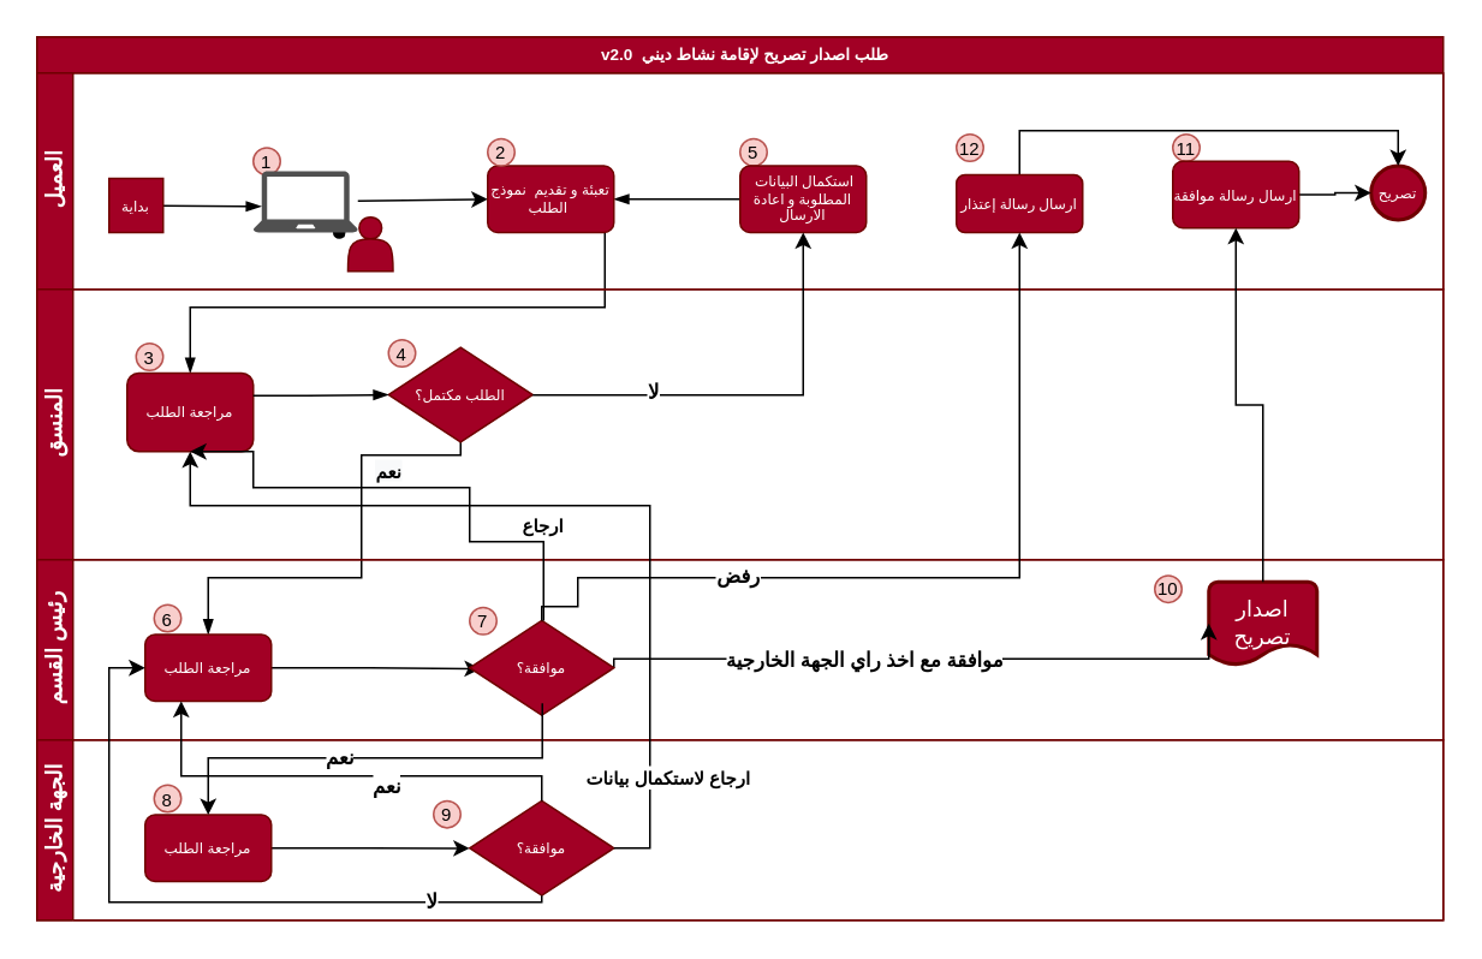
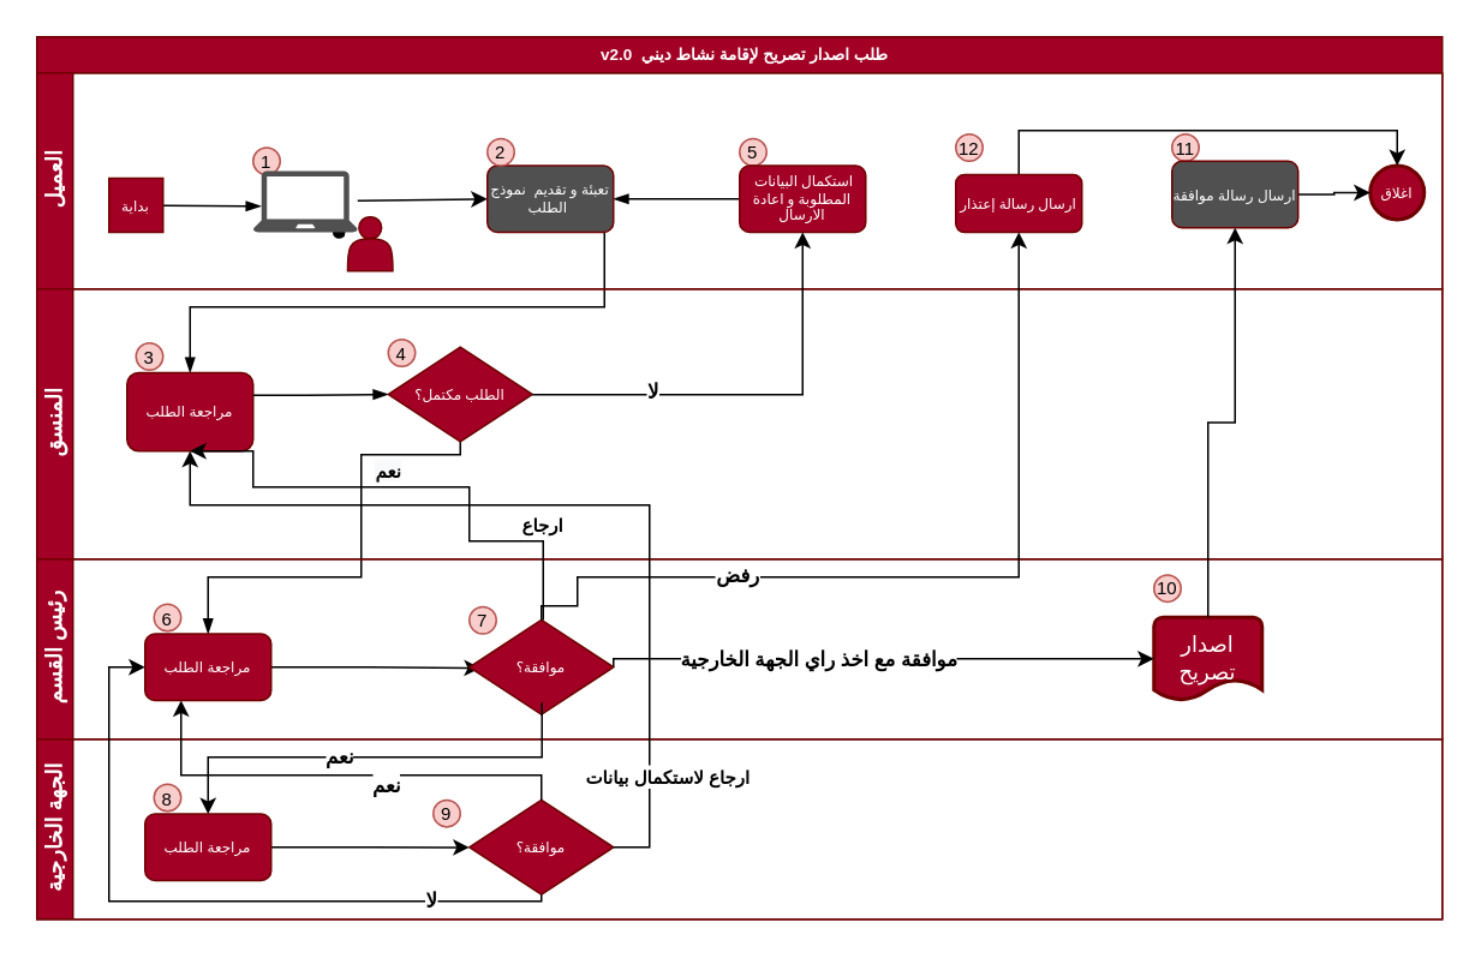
  <mxCell id="0" />
  <mxCell id="1" parent="0" />
  <mxCell id="2" style="swimlane;html=1;childLayout=stackLayout;horizontal=1;startSize=20;horizontalStack=0;rounded=0;shadow=0;labelBackgroundColor=none;strokeWidth=1;fontFamily=Verdana;fontSize=8;align=center;fillColor=#a20025;strokeColor=#6F0000;fontColor=#ffffff;" value="&lt;span lang=&quot;AR-SA&quot; dir=&quot;RTL&quot; style=&quot;line-height: 107% ; font-family: &amp;#34;dubai&amp;#34; , sans-serif&quot;&gt;&lt;font style=&quot;font-size: 9px&quot;&gt;&amp;nbsp;طلب اصدار تصريح لإقامة نشاط ديني&amp;nbsp; v2.0&amp;nbsp; &amp;nbsp;&lt;/font&gt;&lt;/span&gt;" parent="1" vertex="1"><mxGeometry width="780" height="490" as="geometry" y="20" x="20"><mxRectangle width="280" height="20" as="alternateBounds" y="80" x="170" /></mxGeometry></mxCell>
  <mxCell id="3" target="30" style="edgeStyle=orthogonalEdgeStyle;rounded=0;jumpStyle=none;orthogonalLoop=1;jettySize=auto;html=1;entryX=0.5;entryY=0;entryDx=0;entryDy=0;endArrow=blockThin;endFill=1;" parent="2" edge="1" source="20"><mxGeometry as="geometry" relative="1"><Array as="points"><mxPoint y="150" x="315" /><mxPoint y="150" x="85" /></Array></mxGeometry></mxCell>
  <mxCell id="4" target="38" style="edgeStyle=orthogonalEdgeStyle;rounded=0;jumpStyle=none;orthogonalLoop=1;jettySize=auto;html=1;entryX=0.5;entryY=0;entryDx=0;entryDy=0;endArrow=blockThin;endFill=1;exitX=0.5;exitY=1;exitDx=0;exitDy=0;exitPerimeter=0;" parent="2" edge="1" source="29"><mxGeometry as="geometry" relative="1"><Array as="points"><mxPoint y="232" x="235" /><mxPoint y="232" x="180" /><mxPoint y="300" x="180" /><mxPoint y="300" x="95" /></Array><mxPoint as="sourcePoint" y="220" x="372.5" /></mxGeometry></mxCell>
  <mxCell id="5" style="edgeLabel;html=1;align=center;verticalAlign=middle;resizable=0;points=[];" value="&lt;span style=&quot;font-family: &amp;#34;verdana&amp;#34; ; background-color: rgb(248 , 249 , 250)&quot;&gt;&lt;b&gt;&lt;font style=&quot;font-size: 10px&quot;&gt;نعم&lt;/font&gt;&lt;/b&gt;&lt;/span&gt;" parent="4" vertex="1" connectable="0"><mxGeometry as="geometry" y="1" x="-0.612" relative="1"><mxPoint as="offset" y="7" x="0.3" /></mxGeometry></mxCell>
  <mxCell id="6" style="swimlane;html=1;startSize=20;horizontal=0;fillColor=#a20025;strokeColor=#6F0000;fontColor=#ffffff;" value="العميل" parent="2" vertex="1"><mxGeometry width="780" height="120" as="geometry" y="20" /></mxCell>
  <mxCell id="7" target="20" style="edgeStyle=none;rounded=0;jumpStyle=none;orthogonalLoop=1;jettySize=auto;html=1;entryX=1;entryY=0.5;entryDx=0;entryDy=0;endArrow=blockThin;endFill=1;" parent="6" edge="1" source="14"><mxGeometry as="geometry" relative="1" /></mxCell>
  <mxCell id="8" target="20" style="edgeStyle=none;rounded=0;jumpStyle=none;orthogonalLoop=1;jettySize=auto;html=1;entryX=0;entryY=0.5;entryDx=0;entryDy=0;endArrow=classic;endFill=1;" parent="6" edge="1" source="19"><mxGeometry as="geometry" relative="1" /></mxCell>
  <mxCell id="9" target="19" style="edgeStyle=none;rounded=0;jumpStyle=none;orthogonalLoop=1;jettySize=auto;html=1;entryX=0.076;entryY=0.575;entryDx=0;entryDy=0;entryPerimeter=0;endArrow=blockThin;endFill=1;" parent="6" edge="1" source="17"><mxGeometry as="geometry" relative="1" /></mxCell>
  <mxCell id="10" target="19" style="rounded=0;orthogonalLoop=1;jettySize=auto;html=1;jumpStyle=none;endArrow=oval;endFill=1;" parent="6" edge="1"><mxGeometry as="geometry" relative="1"><mxPoint as="sourcePoint" y="91" x="170.397" /></mxGeometry></mxCell>
  <mxCell id="11" style="ellipse;whiteSpace=wrap;html=1;aspect=fixed;fillColor=#f8cecc;strokeColor=#b85450;" value="&lt;font style=&quot;font-size: 10px&quot;&gt;11&lt;/font&gt;" parent="6" vertex="1"><mxGeometry width="15" height="15" as="geometry" y="34" x="630" /></mxCell>
  <mxCell id="12" style="ellipse;whiteSpace=wrap;html=1;aspect=fixed;fillColor=#f8cecc;strokeColor=#b85450;" value="&lt;font style=&quot;font-size: 10px&quot;&gt;5&lt;/font&gt;" parent="6" vertex="1"><mxGeometry width="15" height="15" as="geometry" y="36.5" x="390" /></mxCell>
- <mxCell id="13" style="ellipse;whiteSpace=wrap;html=1;rounded=0;shadow=0;labelBackgroundColor=none;strokeWidth=2;fontFamily=Verdana;fontSize=8;align=center;fillColor=#a20025;strokeColor=#6F0000;fontColor=#ffffff;" value="تصريح" parent="6" vertex="1"><mxGeometry width="30" height="30" as="geometry" y="51.5" x="740" /></mxCell>
+ <mxCell id="13" style="ellipse;whiteSpace=wrap;html=1;rounded=0;shadow=0;labelBackgroundColor=none;strokeWidth=2;fontFamily=Verdana;fontSize=8;align=center;fillColor=#a20025;strokeColor=#6F0000;fontColor=#ffffff;" value="اغلاق" parent="6" vertex="1"><mxGeometry width="30" height="30" as="geometry" y="51.5" x="740" /></mxCell>
  <mxCell id="14" style="rounded=1;whiteSpace=wrap;html=1;shadow=0;labelBackgroundColor=none;strokeWidth=1;fontFamily=Verdana;fontSize=8;align=center;fillColor=#a20025;strokeColor=#6F0000;fontColor=#ffffff;" value="استكمال البيانات&amp;nbsp; المطلوبة و اعادة الارسال" parent="6" vertex="1"><mxGeometry width="70" height="37" as="geometry" y="51.5" x="390" /></mxCell>
  <mxCell id="15" target="13" style="edgeStyle=orthogonalEdgeStyle;rounded=0;orthogonalLoop=1;jettySize=auto;html=1;" parent="6" edge="1" source="16"><mxGeometry as="geometry" relative="1" /></mxCell>
- <mxCell id="16" style="rounded=1;whiteSpace=wrap;html=1;shadow=0;labelBackgroundColor=none;strokeWidth=1;fontFamily=Verdana;fontSize=8;align=center;fillColor=#a20025;strokeColor=#6F0000;fontColor=#ffffff;" value="&lt;font face=&quot;dubai, sans-serif&quot;&gt;ارسال رسالة موافقة&lt;/font&gt;" parent="6" vertex="1"><mxGeometry width="70" height="37" as="geometry" y="49" x="630" /></mxCell>
+ <mxCell id="16" style="rounded=1;whiteSpace=wrap;html=1;shadow=0;labelBackgroundColor=none;strokeWidth=1;fontFamily=Verdana;fontSize=8;align=center;fillColor=#505050;strokeColor=#6F0000;fontColor=#ffffff;" value="&lt;font face=&quot;dubai, sans-serif&quot;&gt;ارسال رسالة موافقة&lt;/font&gt;" parent="6" vertex="1"><mxGeometry width="70" height="37" as="geometry" y="49" x="630" /></mxCell>
  <mxCell id="17" style="whiteSpace=wrap;html=1;shadow=0;labelBackgroundColor=none;strokeWidth=1;fontFamily=Verdana;fontSize=8;align=center;fillColor=#a20025;strokeColor=#6F0000;fontColor=#ffffff;rounded=0;" value="بداية" parent="6" vertex="1"><mxGeometry width="30" height="30" as="geometry" y="58.5" x="40" /></mxCell>
  <mxCell id="18" style="ellipse;whiteSpace=wrap;html=1;aspect=fixed;fillColor=#f8cecc;strokeColor=#b85450;" value="&lt;font style=&quot;font-size: 10px&quot;&gt;1&lt;/font&gt;" parent="6" vertex="1"><mxGeometry width="15" height="15" as="geometry" y="41.5" x="120" /></mxCell>
  <mxCell id="19" style="pointerEvents=1;shadow=0;dashed=0;html=1;strokeColor=none;fillColor=#505050;labelPosition=center;verticalLabelPosition=bottom;verticalAlign=top;outlineConnect=0;align=center;shape=mxgraph.office.devices.laptop;" value="" parent="6" vertex="1"><mxGeometry width="58" height="34" as="geometry" y="54.5" x="120" /></mxCell>
- <mxCell id="20" style="rounded=1;whiteSpace=wrap;html=1;shadow=0;labelBackgroundColor=none;strokeWidth=1;fontFamily=Verdana;fontSize=8;align=center;fillColor=#a20025;strokeColor=#6F0000;fontColor=#ffffff;" value="&lt;font face=&quot;dubai, sans-serif&quot;&gt;تعبئة و تقديم&amp;nbsp; نموذج الطلب&amp;nbsp;&lt;/font&gt;" parent="6" vertex="1"><mxGeometry width="70" height="37" as="geometry" y="51.5" x="250" /></mxCell>
+ <mxCell id="20" style="rounded=1;whiteSpace=wrap;html=1;shadow=0;labelBackgroundColor=none;strokeWidth=1;fontFamily=Verdana;fontSize=8;align=center;fillColor=#505050;strokeColor=#6F0000;fontColor=#ffffff;" value="&lt;font face=&quot;dubai, sans-serif&quot;&gt;تعبئة و تقديم&amp;nbsp; نموذج الطلب&amp;nbsp;&lt;/font&gt;" parent="6" vertex="1"><mxGeometry width="70" height="37" as="geometry" y="51.5" x="250" /></mxCell>
  <mxCell id="21" style="ellipse;whiteSpace=wrap;html=1;aspect=fixed;fillColor=#f8cecc;strokeColor=#b85450;" value="&lt;font style=&quot;font-size: 10px&quot;&gt;2&lt;/font&gt;" parent="6" vertex="1"><mxGeometry width="15" height="15" as="geometry" y="36.5" x="250" /></mxCell>
  <mxCell id="22" style="ellipse;whiteSpace=wrap;html=1;aspect=fixed;fillColor=#f8cecc;strokeColor=#b85450;" value="&lt;font style=&quot;font-size: 10px&quot;&gt;12&lt;/font&gt;" parent="6" vertex="1"><mxGeometry width="15" height="15" as="geometry" y="34" x="510" /></mxCell>
  <mxCell id="23" target="13" style="edgeStyle=orthogonalEdgeStyle;rounded=0;orthogonalLoop=1;jettySize=auto;html=1;entryX=0.5;entryY=0;entryDx=0;entryDy=0;" parent="6" edge="1" source="24"><mxGeometry as="geometry" relative="1"><Array as="points"><mxPoint y="32" x="545" /><mxPoint y="32" x="755" /></Array></mxGeometry></mxCell>
  <mxCell id="24" style="whiteSpace=wrap;html=1;rounded=1;shadow=0;fontFamily=Verdana;fontSize=8;fontColor=#ffffff;strokeColor=#6F0000;strokeWidth=1;fillColor=#a20025;" value="ارسال رسالة إعتذار" parent="6" vertex="1"><mxGeometry width="70" height="32" as="geometry" y="56.5" x="510" /></mxCell>
  <mxCell id="25" style="shape=actor;whiteSpace=wrap;html=1;fillColor=#a20025;strokeColor=#6F0000;fontColor=#ffffff;" value="" parent="6" vertex="1"><mxGeometry width="25" height="30" as="geometry" y="80" x="172.5" /></mxCell>
  <mxCell id="26" style="swimlane;html=1;startSize=20;horizontal=0;fillColor=#a20025;strokeColor=#6F0000;fontColor=#ffffff;" value="المنسق" parent="2" vertex="1"><mxGeometry width="780" height="150" as="geometry" y="140"><mxRectangle width="760" height="20" as="alternateBounds" y="140" /></mxGeometry></mxCell>
  <mxCell id="27" style="ellipse;whiteSpace=wrap;html=1;aspect=fixed;fillColor=#f8cecc;strokeColor=#b85450;" value="&lt;font style=&quot;font-size: 10px&quot;&gt;4&lt;/font&gt;" parent="26" vertex="1"><mxGeometry width="15" height="15" as="geometry" y="28" x="195" /></mxCell>
  <mxCell id="28" style="ellipse;whiteSpace=wrap;html=1;aspect=fixed;fillColor=#f8cecc;strokeColor=#b85450;" value="&lt;font style=&quot;font-size: 10px&quot;&gt;3&lt;/font&gt;" parent="26" vertex="1"><mxGeometry width="15" height="15" as="geometry" y="30" x="55" /></mxCell>
  <mxCell id="29" style="strokeWidth=1;html=1;shape=mxgraph.flowchart.decision;whiteSpace=wrap;rounded=1;shadow=0;labelBackgroundColor=none;fontFamily=Verdana;fontSize=8;align=center;fillColor=#a20025;strokeColor=#6F0000;fontColor=#ffffff;" value="الطلب مكتمل؟" parent="26" vertex="1"><mxGeometry width="80" height="52.5" as="geometry" y="32.25" x="195" /></mxCell>
  <mxCell id="30" style="rounded=1;whiteSpace=wrap;html=1;shadow=0;labelBackgroundColor=none;strokeWidth=1;fontFamily=Verdana;fontSize=8;align=center;fillColor=#a20025;strokeColor=#6F0000;fontColor=#ffffff;" value="&lt;font face=&quot;dubai, sans-serif&quot;&gt;مراجعة الطلب&lt;/font&gt;" parent="26" vertex="1"><mxGeometry width="70" height="43.5" as="geometry" y="46.5" x="50" /></mxCell>
  <mxCell id="31" target="29" style="edgeStyle=orthogonalEdgeStyle;rounded=0;jumpStyle=none;orthogonalLoop=1;jettySize=auto;html=1;endArrow=blockThin;endFill=1;entryX=0;entryY=0.5;entryDx=0;entryDy=0;entryPerimeter=0;" parent="26" edge="1" source="30"><mxGeometry as="geometry" relative="1"><mxPoint as="sourcePoint" y="285" x="290" /><mxPoint as="targetPoint" y="285" x="520" /><Array as="points"><mxPoint y="59" x="150" /><mxPoint y="59" x="150" /></Array></mxGeometry></mxCell>
  <mxCell id="32" style="swimlane;html=1;startSize=20;horizontal=0;fillColor=#a20025;strokeColor=#6F0000;fontColor=#ffffff;" value="رئيس القسم" parent="2" vertex="1"><mxGeometry width="780" height="100" as="geometry" y="290" /></mxCell>
  <mxCell id="33" style="ellipse;whiteSpace=wrap;html=1;aspect=fixed;fillColor=#f8cecc;strokeColor=#b85450;" value="&lt;font style=&quot;font-size: 10px&quot;&gt;10&lt;/font&gt;" parent="32" vertex="1"><mxGeometry width="15" height="15" as="geometry" y="8.75" x="620" /></mxCell>
  <mxCell id="34" style="ellipse;whiteSpace=wrap;html=1;aspect=fixed;fillColor=#f8cecc;strokeColor=#b85450;" value="&lt;font style=&quot;font-size: 10px&quot;&gt;6&lt;/font&gt;" parent="32" vertex="1"><mxGeometry width="15" height="15" as="geometry" y="25" x="65" /></mxCell>
  <mxCell id="35" style="ellipse;whiteSpace=wrap;html=1;aspect=fixed;fillColor=#f8cecc;strokeColor=#b85450;" value="&lt;font style=&quot;font-size: 10px&quot;&gt;7&lt;/font&gt;" parent="32" vertex="1"><mxGeometry width="15" height="15" as="geometry" y="26.5" x="240" /></mxCell>
  <mxCell id="36" target="41" style="edgeStyle=orthogonalEdgeStyle;rounded=0;orthogonalLoop=1;jettySize=auto;html=1;entryX=0.077;entryY=0.51;entryDx=0;entryDy=0;entryPerimeter=0;" parent="32" edge="1" source="38"><mxGeometry as="geometry" relative="1" /></mxCell>
- <mxCell id="37" style="strokeWidth=2;html=1;shape=mxgraph.flowchart.document2;whiteSpace=wrap;size=0.25;fillColor=#a20025;strokeColor=#6F0000;fontColor=#ffffff;" value="اصدار تصريح" parent="32" vertex="1"><mxGeometry x="650" y="12.25" width="60" height="46.25" as="geometry" /></mxCell>
+ <mxCell id="37" style="strokeWidth=2;html=1;shape=mxgraph.flowchart.document2;whiteSpace=wrap;size=0.25;fillColor=#a20025;strokeColor=#6F0000;fontColor=#ffffff;" value="اصدار تصريح" parent="32" vertex="1"><mxGeometry width="60" height="46.25" as="geometry" y="32.25" x="620" /></mxCell>
  <mxCell id="38" style="rounded=1;whiteSpace=wrap;html=1;shadow=0;labelBackgroundColor=none;strokeWidth=1;fontFamily=Verdana;fontSize=8;align=center;fillColor=#a20025;strokeColor=#6F0000;fontColor=#ffffff;" value="&lt;span lang=&quot;AR-SA&quot; dir=&quot;RTL&quot; style=&quot;line-height: 107% ; font-family: &amp;#34;dubai&amp;#34; , sans-serif&quot;&gt;&lt;font style=&quot;font-size: 8px&quot;&gt;مراجعة الطلب&lt;/font&gt;&lt;/span&gt;" parent="32" vertex="1"><mxGeometry width="70" height="37" as="geometry" y="41.5" x="60" /></mxCell>
  <mxCell id="39" target="37" style="edgeStyle=orthogonalEdgeStyle;rounded=0;orthogonalLoop=1;jettySize=auto;html=1;entryX=0;entryY=0.5;entryDx=0;entryDy=0;entryPerimeter=0;exitX=1;exitY=0.5;exitDx=0;exitDy=0;exitPerimeter=0;" parent="32" edge="1" source="41"><mxGeometry as="geometry" relative="1"><Array as="points"><mxPoint y="55" x="320" /></Array></mxGeometry></mxCell>
  <mxCell id="40" style="edgeLabel;html=1;align=center;verticalAlign=middle;resizable=0;points=[];" value="&lt;b&gt;موافقة مع اخذ راي الجهة الخارجية&lt;/b&gt;" parent="39" vertex="1" connectable="0"><mxGeometry as="geometry" y="36" x="0.008" relative="1"><mxPoint as="offset" y="36" x="-36" /></mxGeometry></mxCell>
  <mxCell id="41" style="strokeWidth=1;html=1;shape=mxgraph.flowchart.decision;whiteSpace=wrap;rounded=1;shadow=0;labelBackgroundColor=none;fontFamily=Verdana;fontSize=8;align=center;fillColor=#a20025;strokeColor=#6F0000;fontColor=#ffffff;" value="موافقة؟" parent="32" vertex="1"><mxGeometry width="80" height="52.5" as="geometry" y="33.75" x="240" /></mxCell>
  <mxCell id="42" style="swimlane;html=1;startSize=20;horizontal=0;fillColor=#a20025;strokeColor=#6F0000;fontColor=#ffffff;" value="الجهة الخارجية" parent="2" vertex="1"><mxGeometry width="780" height="100" as="geometry" y="390" /></mxCell>
  <mxCell id="43" style="ellipse;whiteSpace=wrap;html=1;aspect=fixed;fillColor=#f8cecc;strokeColor=#b85450;" value="&lt;font style=&quot;font-size: 10px&quot;&gt;8&lt;/font&gt;" parent="42" vertex="1"><mxGeometry width="15" height="15" as="geometry" y="25" x="65" /></mxCell>
  <mxCell id="44" target="46" style="edgeStyle=orthogonalEdgeStyle;rounded=0;orthogonalLoop=1;jettySize=auto;html=1;fontSize=8;" parent="42" edge="1" source="47"><mxGeometry as="geometry" relative="1" /></mxCell>
  <mxCell id="45" style="ellipse;whiteSpace=wrap;html=1;aspect=fixed;fillColor=#f8cecc;strokeColor=#b85450;" value="&lt;font style=&quot;font-size: 10px&quot;&gt;9&lt;/font&gt;" parent="42" vertex="1"><mxGeometry width="15" height="15" as="geometry" y="33.75" x="220" /></mxCell>
  <mxCell id="46" style="strokeWidth=1;html=1;shape=mxgraph.flowchart.decision;whiteSpace=wrap;rounded=1;shadow=0;labelBackgroundColor=none;fontFamily=Verdana;fontSize=8;align=center;fillColor=#a20025;strokeColor=#6F0000;fontColor=#ffffff;" value="موافقة؟" parent="42" vertex="1"><mxGeometry width="80" height="52.5" as="geometry" y="33.75" x="240" /></mxCell>
  <mxCell id="47" style="rounded=1;whiteSpace=wrap;html=1;shadow=0;labelBackgroundColor=none;strokeWidth=1;fontFamily=Verdana;fontSize=8;align=center;fillColor=#a20025;strokeColor=#6F0000;fontColor=#ffffff;" value="&lt;span lang=&quot;AR-SA&quot; dir=&quot;RTL&quot; style=&quot;line-height: 107% ; font-family: &amp;#34;dubai&amp;#34; , sans-serif&quot;&gt;&lt;font style=&quot;font-size: 8px&quot;&gt;مراجعة الطلب&lt;/font&gt;&lt;/span&gt;" parent="42" vertex="1"><mxGeometry width="70" height="37" as="geometry" y="41.5" x="60" /></mxCell>
  <mxCell id="48" target="30" style="edgeStyle=orthogonalEdgeStyle;rounded=0;orthogonalLoop=1;jettySize=auto;html=1;fontSize=8;entryX=0.5;entryY=1;entryDx=0;entryDy=0;" parent="2" edge="1" source="41"><mxGeometry as="geometry" relative="1"><Array as="points"><mxPoint y="280" x="281" /><mxPoint y="280" x="240" /><mxPoint y="250" x="240" /><mxPoint y="250" x="120" /><mxPoint y="230" x="120" /></Array></mxGeometry></mxCell>
  <mxCell id="49" style="edgeLabel;html=1;align=center;verticalAlign=middle;resizable=0;points=[];" value="&lt;font style=&quot;font-size: 10px&quot;&gt;&lt;b&gt;ارجاع&amp;nbsp;&lt;/b&gt;&lt;/font&gt;" parent="48" vertex="1" connectable="0"><mxGeometry as="geometry" y="3" x="-0.687" relative="1"><mxPoint as="offset" y="-13" x="1.64" /></mxGeometry></mxCell>
  <mxCell id="50" target="14" style="edgeStyle=orthogonalEdgeStyle;rounded=0;orthogonalLoop=1;jettySize=auto;html=1;entryX=0.5;entryY=1;entryDx=0;entryDy=0;" parent="2" edge="1" source="29"><mxGeometry as="geometry" relative="1" /></mxCell>
  <mxCell id="51" style="edgeLabel;html=1;align=center;verticalAlign=middle;resizable=0;points=[];" value="&lt;b&gt;لا&lt;/b&gt;" parent="50" vertex="1" connectable="0"><mxGeometry as="geometry" y="2" x="-0.454" relative="1"><mxPoint as="offset" /></mxGeometry></mxCell>
  <mxCell id="52" target="47" style="edgeStyle=orthogonalEdgeStyle;rounded=0;orthogonalLoop=1;jettySize=auto;html=1;exitX=0.504;exitY=0.875;exitDx=0;exitDy=0;exitPerimeter=0;" parent="2" edge="1" source="41"><mxGeometry as="geometry" relative="1"><Array as="points"><mxPoint y="400" x="280" /><mxPoint y="400" x="95" /></Array><mxPoint as="sourcePoint" y="380" x="280" /></mxGeometry></mxCell>
  <mxCell id="53" style="edgeLabel;html=1;align=center;verticalAlign=middle;resizable=0;points=[];" value="&lt;b&gt;نعم&lt;/b&gt;" parent="52" vertex="1" connectable="0"><mxGeometry as="geometry" y="-1" x="0.16" relative="1"><mxPoint as="offset" /></mxGeometry></mxCell>
  <mxCell id="54" target="38" style="edgeStyle=orthogonalEdgeStyle;rounded=0;orthogonalLoop=1;jettySize=auto;html=1;" parent="2" edge="1" source="46"><mxGeometry as="geometry" relative="1"><Array as="points"><mxPoint y="410" x="280" /><mxPoint y="410" x="80" /></Array></mxGeometry></mxCell>
  <mxCell id="55" style="edgeLabel;html=1;align=center;verticalAlign=middle;resizable=0;points=[];" value="&lt;b&gt;نعم&lt;/b&gt;" parent="54" vertex="1" connectable="0"><mxGeometry as="geometry" y="1" x="0.205" relative="1"><mxPoint as="offset" y="4" x="53.54" /></mxGeometry></mxCell>
  <mxCell id="56" target="24" style="edgeStyle=orthogonalEdgeStyle;rounded=0;orthogonalLoop=1;jettySize=auto;html=1;entryX=0.5;entryY=1;entryDx=0;entryDy=0;exitX=0.5;exitY=0;exitDx=0;exitDy=0;exitPerimeter=0;" parent="2" edge="1" source="41"><mxGeometry as="geometry" relative="1"><mxPoint as="sourcePoint" y="320" x="270" /><Array as="points"><mxPoint y="316" x="300" /><mxPoint y="300" x="300" /><mxPoint y="300" x="545" /></Array></mxGeometry></mxCell>
  <mxCell id="57" style="edgeLabel;html=1;align=center;verticalAlign=middle;resizable=0;points=[];" value="&lt;b&gt;رفض&lt;/b&gt;" parent="56" vertex="1" connectable="0"><mxGeometry as="geometry" y="2" x="-0.45" relative="1"><mxPoint as="offset" /></mxGeometry></mxCell>
  <mxCell id="58" target="38" style="edgeStyle=orthogonalEdgeStyle;rounded=0;orthogonalLoop=1;jettySize=auto;html=1;entryX=0;entryY=0.5;entryDx=0;entryDy=0;" parent="2" edge="1" source="46"><mxGeometry as="geometry" relative="1"><Array as="points"><mxPoint y="480" x="280" /><mxPoint y="480" x="40" /><mxPoint y="350" x="40" /></Array></mxGeometry></mxCell>
  <mxCell id="59" style="edgeLabel;html=1;align=center;verticalAlign=middle;resizable=0;points=[];" value="&lt;b&gt;لا&lt;/b&gt;" parent="58" vertex="1" connectable="0"><mxGeometry as="geometry" y="-1" x="-0.671" relative="1"><mxPoint as="offset" /></mxGeometry></mxCell>
  <mxCell id="60" target="16" style="edgeStyle=orthogonalEdgeStyle;rounded=0;orthogonalLoop=1;jettySize=auto;html=1;" parent="2" edge="1" source="37"><mxGeometry as="geometry" relative="1" /></mxCell>
  <mxCell id="61" target="30" style="edgeStyle=orthogonalEdgeStyle;rounded=0;orthogonalLoop=1;jettySize=auto;html=1;exitX=1;exitY=0.5;exitDx=0;exitDy=0;exitPerimeter=0;" parent="2" edge="1" source="46"><mxGeometry as="geometry" relative="1"><Array as="points"><mxPoint y="450" x="340" /><mxPoint y="260" x="340" /><mxPoint y="260" x="85" /></Array></mxGeometry></mxCell>
  <mxCell id="62" style="edgeLabel;html=1;align=center;verticalAlign=middle;resizable=0;points=[];" value="&lt;b style=&quot;font-size: 10px&quot;&gt;ارجاع لاستكمال بيانات&lt;/b&gt;" parent="61" vertex="1" connectable="0"><mxGeometry as="geometry" y="-1" x="-0.582" relative="1"><mxPoint as="offset" y="43.41" x="8.97" /></mxGeometry></mxCell>
